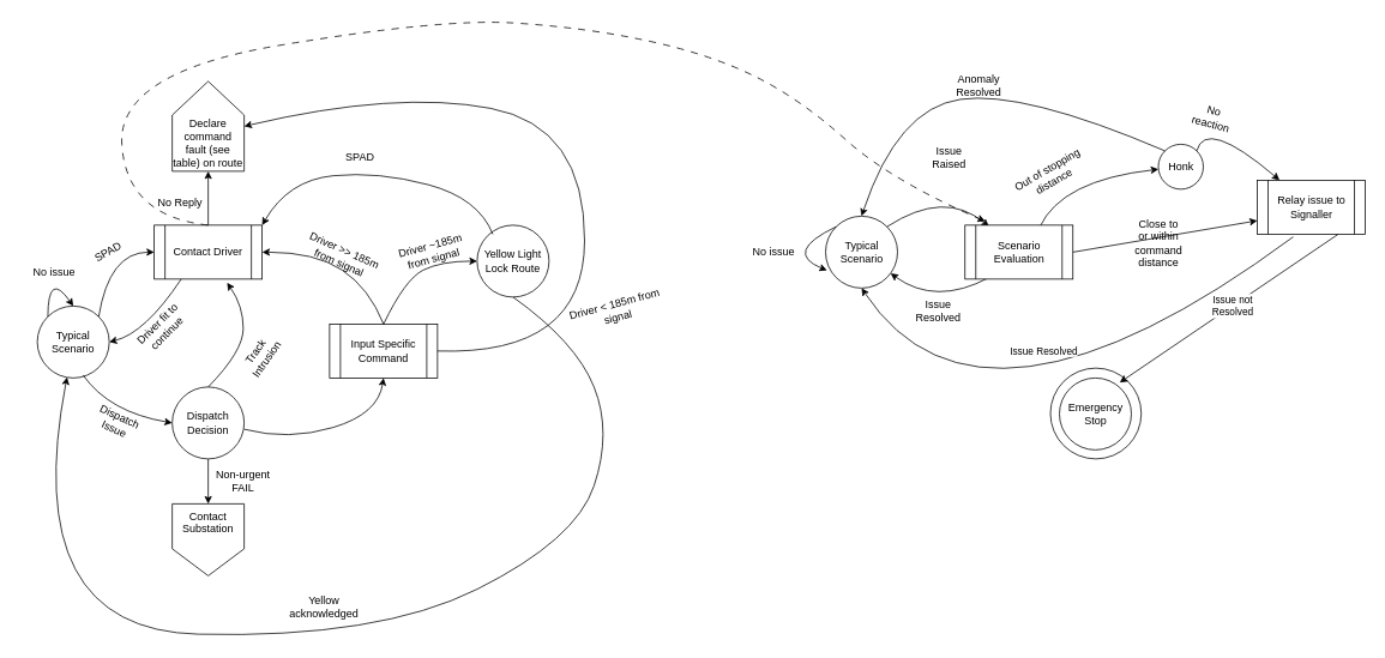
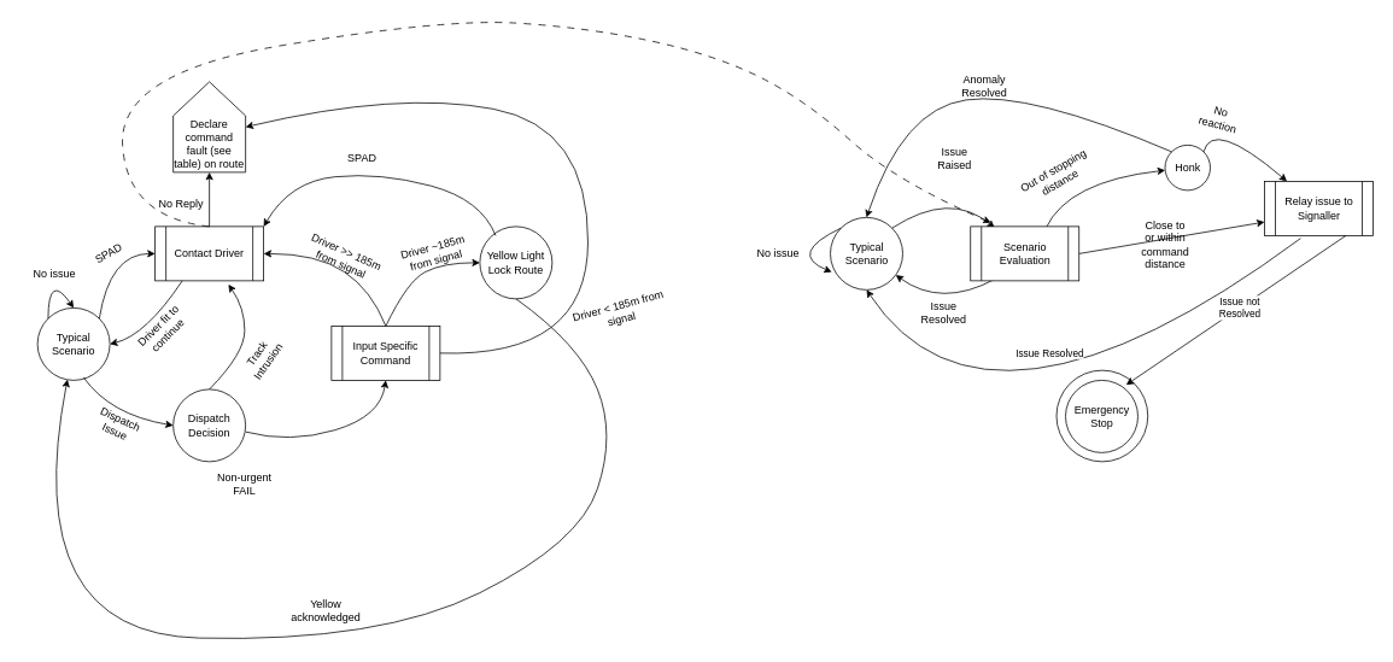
  <mxCell id="0" />
  <mxCell id="1" parent="0" />
  <mxCell id="2" value="Typical Scenario" style="ellipse;whiteSpace=wrap;html=1;aspect=fixed;" vertex="1" parent="1"><mxGeometry x="41" y="340" width="80" height="80" as="geometry" /></mxCell>
  <mxCell id="3" value="" style="curved=1;endArrow=classic;html=1;rounded=0;exitX=0;exitY=0;exitDx=0;exitDy=0;entryX=0.5;entryY=0;entryDx=0;entryDy=0;" edge="1" parent="1" source="2" target="2"><mxGeometry width="50" height="50" relative="1" as="geometry"><mxPoint x="477" y="350" as="sourcePoint" /><mxPoint x="527" y="300" as="targetPoint" /><Array as="points"><mxPoint x="53" y="300" /></Array></mxGeometry></mxCell>
  <mxCell id="4" value="No issue" style="text;html=1;strokeColor=none;fillColor=none;align=center;verticalAlign=middle;whiteSpace=wrap;rounded=0;" vertex="1" parent="1"><mxGeometry x="30" y="287" width="60" height="30" as="geometry" /></mxCell>
  <mxCell id="5" style="edgeStyle=orthogonalEdgeStyle;rounded=0;orthogonalLoop=1;jettySize=auto;html=1;entryX=0.5;entryY=0;entryDx=0;entryDy=0;" edge="1" parent="1" source="6" target="11"><mxGeometry relative="1" as="geometry" /></mxCell>
  <mxCell id="6" value="Contact Driver" style="shape=process;whiteSpace=wrap;html=1;backgroundOutline=1;" vertex="1" parent="1"><mxGeometry x="171" y="250" width="120" height="60" as="geometry" /></mxCell>
  <mxCell id="7" value="" style="curved=1;endArrow=classic;html=1;rounded=0;exitX=1;exitY=0;exitDx=0;exitDy=0;entryX=0;entryY=0.5;entryDx=0;entryDy=0;" edge="1" parent="1" source="2" target="6"><mxGeometry width="50" height="50" relative="1" as="geometry"><mxPoint x="63" y="362" as="sourcePoint" /><mxPoint x="91" y="350" as="targetPoint" /><Array as="points"><mxPoint x="121" y="280" /></Array></mxGeometry></mxCell>
  <mxCell id="8" value="SPAD" style="text;html=1;align=center;verticalAlign=middle;whiteSpace=wrap;rounded=0;rotation=-30;" vertex="1" parent="1"><mxGeometry x="90" y="265" width="60" height="30" as="geometry" /></mxCell>
  <mxCell id="9" value="" style="curved=1;endArrow=classic;html=1;rounded=0;exitX=0.25;exitY=1;exitDx=0;exitDy=0;entryX=1;entryY=0.5;entryDx=0;entryDy=0;" edge="1" parent="1" source="6" target="2"><mxGeometry width="50" height="50" relative="1" as="geometry"><mxPoint x="73" y="372" as="sourcePoint" /><mxPoint x="101" y="360" as="targetPoint" /><Array as="points"><mxPoint x="161" y="370" /></Array></mxGeometry></mxCell>
  <mxCell id="10" value="Driver fit to continue" style="text;html=1;align=center;verticalAlign=middle;whiteSpace=wrap;rounded=0;rotation=-45;" vertex="1" parent="1"><mxGeometry x="150" y="350" width="60" height="30" as="geometry" /></mxCell>
  <mxCell id="11" value="Declare command fault (see table) on route" style="shape=offPageConnector;whiteSpace=wrap;html=1;direction=west;verticalAlign=bottom;" vertex="1" parent="1"><mxGeometry x="191" y="90" width="80" height="100" as="geometry" /></mxCell>
- <mxCell id="12" style="edgeStyle=orthogonalEdgeStyle;rounded=0;orthogonalLoop=1;jettySize=auto;html=1;" edge="1" parent="1" source="13" target="18"><mxGeometry relative="1" as="geometry" /></mxCell>
  <mxCell id="13" value="Dispatch Decision" style="ellipse;whiteSpace=wrap;html=1;aspect=fixed;" vertex="1" parent="1"><mxGeometry x="191" y="430" width="80" height="80" as="geometry" /></mxCell>
  <mxCell id="14" value="" style="curved=1;endArrow=classic;html=1;rounded=0;exitX=0.638;exitY=0.963;exitDx=0;exitDy=0;entryX=0;entryY=0.5;entryDx=0;entryDy=0;exitPerimeter=0;" edge="1" parent="1" source="2" target="13"><mxGeometry width="50" height="50" relative="1" as="geometry"><mxPoint x="121" y="510" as="sourcePoint" /><mxPoint x="149" y="498" as="targetPoint" /><Array as="points"><mxPoint x="121" y="458" /></Array></mxGeometry></mxCell>
  <mxCell id="15" value="Dispatch Issue" style="text;html=1;align=center;verticalAlign=middle;whiteSpace=wrap;rounded=0;rotation=25;" vertex="1" parent="1"><mxGeometry x="100" y="455" width="60" height="30" as="geometry" /></mxCell>
  <mxCell id="16" value="" style="curved=1;endArrow=classic;html=1;rounded=0;exitX=0.5;exitY=0;exitDx=0;exitDy=0;entryX=0.675;entryY=1.067;entryDx=0;entryDy=0;entryPerimeter=0;" edge="1" parent="1" source="13" target="6"><mxGeometry width="50" height="50" relative="1" as="geometry"><mxPoint x="460" y="380" as="sourcePoint" /><mxPoint x="510" y="330" as="targetPoint" /><Array as="points"><mxPoint x="270" y="390" /><mxPoint x="270" y="340" /></Array></mxGeometry></mxCell>
  <mxCell id="17" value="Track Intrusion" style="text;html=1;align=center;verticalAlign=middle;whiteSpace=wrap;rounded=0;rotation=-55;" vertex="1" parent="1"><mxGeometry x="260" y="380" width="60" height="30" as="geometry" /></mxCell>
- <mxCell id="18" value="Contact Substation" style="shape=offPageConnector;whiteSpace=wrap;html=1;verticalAlign=top;" vertex="1" parent="1"><mxGeometry x="191" y="560" width="80" height="80" as="geometry" /></mxCell>
  <mxCell id="19" value="Non-urgent FAIL" style="text;html=1;align=center;verticalAlign=middle;whiteSpace=wrap;rounded=0;" vertex="1" parent="1"><mxGeometry x="230" y="520" width="80" height="30" as="geometry" /></mxCell>
  <mxCell id="20" value="Input Specific Command" style="shape=process;whiteSpace=wrap;html=1;backgroundOutline=1;" vertex="1" parent="1"><mxGeometry x="366" y="360" width="120" height="60" as="geometry" /></mxCell>
  <mxCell id="21" value="" style="curved=1;endArrow=classic;html=1;rounded=0;exitX=1;exitY=0.588;exitDx=0;exitDy=0;exitPerimeter=0;entryX=0.5;entryY=1;entryDx=0;entryDy=0;" edge="1" parent="1" source="13" target="20"><mxGeometry width="50" height="50" relative="1" as="geometry"><mxPoint x="420" y="260" as="sourcePoint" /><mxPoint x="470" y="210" as="targetPoint" /><Array as="points"><mxPoint x="320" y="490" /><mxPoint x="420" y="460" /></Array></mxGeometry></mxCell>
  <mxCell id="22" value="No Reply" style="text;html=1;align=center;verticalAlign=middle;whiteSpace=wrap;rounded=0;" vertex="1" parent="1"><mxGeometry x="170" y="210" width="60" height="30" as="geometry" /></mxCell>
  <mxCell id="23" value="" style="curved=1;endArrow=classic;html=1;rounded=0;exitX=0.5;exitY=0;exitDx=0;exitDy=0;entryX=1;entryY=0.5;entryDx=0;entryDy=0;" edge="1" parent="1" source="20" target="6"><mxGeometry width="50" height="50" relative="1" as="geometry"><mxPoint x="420" y="260" as="sourcePoint" /><mxPoint x="470" y="210" as="targetPoint" /><Array as="points"><mxPoint x="410" y="320" /><mxPoint x="350" y="280" /></Array></mxGeometry></mxCell>
  <mxCell id="24" value="Driver &amp;gt;&amp;gt; 185m from signal" style="text;html=1;align=center;verticalAlign=middle;whiteSpace=wrap;rounded=0;rotation=24;" vertex="1" parent="1"><mxGeometry x="330" y="270" width="100" height="30" as="geometry" /></mxCell>
  <mxCell id="25" value="" style="curved=1;endArrow=classic;html=1;rounded=0;exitX=0.5;exitY=0;exitDx=0;exitDy=0;" edge="1" parent="1" source="20"><mxGeometry width="50" height="50" relative="1" as="geometry"><mxPoint x="525" y="325" as="sourcePoint" /><mxPoint x="530" y="290" as="targetPoint" /><Array as="points"><mxPoint x="450" y="310" /><mxPoint x="490" y="290" /></Array></mxGeometry></mxCell>
  <mxCell id="26" value="Driver ~185m from signal" style="text;html=1;align=center;verticalAlign=middle;whiteSpace=wrap;rounded=0;rotation=-15;" vertex="1" parent="1"><mxGeometry x="430" y="265" width="100" height="30" as="geometry" /></mxCell>
  <mxCell id="27" value="&lt;div&gt;Yellow Light&lt;/div&gt;&lt;div&gt;Lock Route&lt;br&gt;&lt;/div&gt;" style="ellipse;whiteSpace=wrap;html=1;aspect=fixed;" vertex="1" parent="1"><mxGeometry x="530" y="250" width="80" height="80" as="geometry" /></mxCell>
  <mxCell id="28" value="" style="curved=1;endArrow=classic;html=1;rounded=0;exitX=0.5;exitY=0;exitDx=0;exitDy=0;entryX=1;entryY=0;entryDx=0;entryDy=0;" edge="1" parent="1" target="6"><mxGeometry width="50" height="50" relative="1" as="geometry"><mxPoint x="547.5" y="260" as="sourcePoint" /><mxPoint x="412.5" y="180" as="targetPoint" /><Array as="points"><mxPoint x="531.5" y="220" /><mxPoint x="420" y="190" /><mxPoint x="320" y="200" /></Array></mxGeometry></mxCell>
  <mxCell id="29" value="SPAD" style="text;html=1;align=center;verticalAlign=middle;whiteSpace=wrap;rounded=0;" vertex="1" parent="1"><mxGeometry x="370" y="160" width="60" height="30" as="geometry" /></mxCell>
  <mxCell id="30" value="" style="curved=1;endArrow=classic;html=1;rounded=0;exitX=1;exitY=0.5;exitDx=0;exitDy=0;entryX=0;entryY=0.5;entryDx=0;entryDy=0;" edge="1" parent="1" source="20" target="11"><mxGeometry width="50" height="50" relative="1" as="geometry"><mxPoint x="665" y="435" as="sourcePoint" /><mxPoint x="550" y="150" as="targetPoint" /><Array as="points"><mxPoint x="649" y="395" /><mxPoint x="650" y="140" /><mxPoint x="440" y="100" /></Array></mxGeometry></mxCell>
  <mxCell id="31" value="Driver &amp;lt; 185m from signal" style="text;html=1;align=center;verticalAlign=middle;whiteSpace=wrap;rounded=0;rotation=-15;" vertex="1" parent="1"><mxGeometry x="620" y="330" width="130" height="30" as="geometry" /></mxCell>
  <mxCell id="32" value="" style="curved=1;endArrow=classic;html=1;rounded=0;exitX=0.5;exitY=1;exitDx=0;exitDy=0;entryX=0.413;entryY=0.988;entryDx=0;entryDy=0;entryPerimeter=0;" edge="1" parent="1" source="27" target="2"><mxGeometry width="50" height="50" relative="1" as="geometry"><mxPoint x="675" y="530" as="sourcePoint" /><mxPoint x="40" y="650" as="targetPoint" /><Array as="points"><mxPoint x="640" y="380" /><mxPoint x="680" y="480" /><mxPoint x="640" y="600" /><mxPoint x="420" y="710" /><mxPoint x="20" y="700" /></Array></mxGeometry></mxCell>
  <mxCell id="33" value="Yellow acknowledged" style="text;html=1;align=center;verticalAlign=middle;whiteSpace=wrap;rounded=0;" vertex="1" parent="1"><mxGeometry x="330" y="660" width="60" height="30" as="geometry" /></mxCell>
  <mxCell id="34" value="" style="ellipse;whiteSpace=wrap;html=1;aspect=fixed;" vertex="1" parent="1"><mxGeometry x="1167.5" y="409" width="101" height="101" as="geometry" /></mxCell>
  <mxCell id="35" value="Typical Scenario" style="ellipse;whiteSpace=wrap;html=1;aspect=fixed;" vertex="1" parent="1"><mxGeometry x="917.5" y="240" width="80" height="80" as="geometry" /></mxCell>
  <mxCell id="36" value="No issue" style="text;html=1;strokeColor=none;fillColor=none;align=center;verticalAlign=middle;whiteSpace=wrap;rounded=0;" vertex="1" parent="1"><mxGeometry x="830" y="265" width="60" height="30" as="geometry" /></mxCell>
  <mxCell id="37" value="" style="curved=1;endArrow=classic;html=1;rounded=0;exitX=1;exitY=0;exitDx=0;exitDy=0;entryX=0;entryY=0;entryDx=0;entryDy=0;" edge="1" parent="1" source="35"><mxGeometry width="50" height="50" relative="1" as="geometry"><mxPoint x="817.5" y="290" as="sourcePoint" /><mxPoint x="1099.216" y="251.716" as="targetPoint" /><Array as="points"><mxPoint x="1050" y="210" /></Array></mxGeometry></mxCell>
  <mxCell id="38" value="Issue Raised" style="text;html=1;strokeColor=none;fillColor=none;align=center;verticalAlign=middle;whiteSpace=wrap;rounded=0;" vertex="1" parent="1"><mxGeometry x="1025" y="160" width="60" height="30" as="geometry" /></mxCell>
  <mxCell id="39" value="" style="curved=1;endArrow=classic;html=1;rounded=0;exitX=0;exitY=1;exitDx=0;exitDy=0;" edge="1" parent="1" target="35"><mxGeometry width="50" height="50" relative="1" as="geometry"><mxPoint x="1099.216" y="308.284" as="sourcePoint" /><mxPoint x="1007.5" y="370" as="targetPoint" /><Array as="points"><mxPoint x="1040" y="340" /></Array></mxGeometry></mxCell>
  <mxCell id="40" value="Issue Resolved" style="text;html=1;strokeColor=none;fillColor=none;align=center;verticalAlign=middle;whiteSpace=wrap;rounded=0;" vertex="1" parent="1"><mxGeometry x="1012.5" y="330" width="60" height="30" as="geometry" /></mxCell>
  <mxCell id="41" value="Honk" style="ellipse;whiteSpace=wrap;html=1;aspect=fixed;" vertex="1" parent="1"><mxGeometry x="1287.5" y="160" width="50" height="50" as="geometry" /></mxCell>
  <mxCell id="42" value="Emergency Stop" style="ellipse;whiteSpace=wrap;html=1;aspect=fixed;" vertex="1" parent="1"><mxGeometry x="1177.5" y="420" width="80" height="80" as="geometry" /></mxCell>
  <mxCell id="43" value="" style="curved=1;endArrow=classic;html=1;rounded=0;exitX=1;exitY=0;exitDx=0;exitDy=0;" edge="1" parent="1" target="41"><mxGeometry width="50" height="50" relative="1" as="geometry"><mxPoint x="1155.784" y="251.716" as="sourcePoint" /><mxPoint x="867.5" y="320" as="targetPoint" /><Array as="points"><mxPoint x="1180" y="200" /></Array></mxGeometry></mxCell>
  <mxCell id="44" value="Out of stopping distance" style="text;html=1;strokeColor=none;fillColor=none;align=center;verticalAlign=middle;whiteSpace=wrap;rounded=0;rotation=-30;" vertex="1" parent="1"><mxGeometry x="1117.5" y="180" width="100" height="30" as="geometry" /></mxCell>
  <mxCell id="45" value="" style="curved=1;endArrow=classic;html=1;rounded=0;exitX=0;exitY=0;exitDx=0;exitDy=0;entryX=0.5;entryY=0;entryDx=0;entryDy=0;" edge="1" parent="1" source="41" target="35"><mxGeometry width="50" height="50" relative="1" as="geometry"><mxPoint x="1087.5" y="100" as="sourcePoint" /><mxPoint x="1137.5" y="50" as="targetPoint" /><Array as="points"><mxPoint x="1137.5" y="100" /><mxPoint x="997.5" y="120" /></Array></mxGeometry></mxCell>
  <mxCell id="46" value="Anomaly Resolved" style="text;html=1;strokeColor=none;fillColor=none;align=center;verticalAlign=middle;whiteSpace=wrap;rounded=0;" vertex="1" parent="1"><mxGeometry x="1057.5" y="80" width="60" height="30" as="geometry" /></mxCell>
  <mxCell id="47" value="Relay issue to Signaller" style="shape=process;whiteSpace=wrap;html=1;backgroundOutline=1;" vertex="1" parent="1"><mxGeometry x="1397.5" y="200" width="120" height="60" as="geometry" /></mxCell>
  <mxCell id="48" value="" style="curved=1;endArrow=classic;html=1;rounded=0;exitX=1;exitY=0;exitDx=0;exitDy=0;" edge="1" parent="1" source="41" target="47"><mxGeometry width="50" height="50" relative="1" as="geometry"><mxPoint x="1367.5" y="50" as="sourcePoint" /><mxPoint x="1417.5" y="0" as="targetPoint" /><Array as="points"><mxPoint x="1340" y="130" /></Array></mxGeometry></mxCell>
  <mxCell id="49" value="No reaction" style="text;html=1;strokeColor=none;fillColor=none;align=center;verticalAlign=middle;whiteSpace=wrap;rounded=0;rotation=15;" vertex="1" parent="1"><mxGeometry x="1317.5" y="115" width="60" height="30" as="geometry" /></mxCell>
  <mxCell id="50" value="" style="endArrow=classic;html=1;rounded=0;exitX=1;exitY=0.5;exitDx=0;exitDy=0;entryX=0;entryY=0.75;entryDx=0;entryDy=0;" edge="1" parent="1" source="57" target="47"><mxGeometry width="50" height="50" relative="1" as="geometry"><mxPoint x="1167.5" y="280" as="sourcePoint" /><mxPoint x="1187.5" y="240" as="targetPoint" /></mxGeometry></mxCell>
  <mxCell id="51" value="Close to or within command distance" style="text;html=1;strokeColor=none;fillColor=none;align=center;verticalAlign=middle;whiteSpace=wrap;rounded=0;" vertex="1" parent="1"><mxGeometry x="1257.5" y="230" width="60" height="80" as="geometry" /></mxCell>
  <mxCell id="52" value="&lt;div&gt;Issue not&lt;/div&gt;&lt;div&gt;Resolved&lt;br&gt;&lt;/div&gt;" style="endArrow=classic;html=1;rounded=0;entryX=0.838;entryY=0.063;entryDx=0;entryDy=0;entryPerimeter=0;exitX=0.75;exitY=1;exitDx=0;exitDy=0;" edge="1" parent="1" source="47" target="42"><mxGeometry x="-0.032" width="50" height="50" relative="1" as="geometry"><mxPoint x="1397.5" y="280" as="sourcePoint" /><mxPoint x="1187.5" y="350" as="targetPoint" /><Array as="points" /><mxPoint as="offset" /></mxGeometry></mxCell>
  <mxCell id="53" value="Issue Resolved" style="curved=1;endArrow=classic;html=1;rounded=0;exitX=0.333;exitY=1.05;exitDx=0;exitDy=0;exitPerimeter=0;entryX=0.5;entryY=1;entryDx=0;entryDy=0;" edge="1" parent="1" source="47" target="35"><mxGeometry x="-0.111" y="-63" width="50" height="50" relative="1" as="geometry"><mxPoint x="1457.5" y="490" as="sourcePoint" /><mxPoint x="1507.5" y="440" as="targetPoint" /><Array as="points"><mxPoint x="1090" y="520" /></Array><mxPoint as="offset" /></mxGeometry></mxCell>
  <mxCell id="54" value="" style="curved=1;endArrow=classic;html=1;rounded=0;exitX=0;exitY=0;exitDx=0;exitDy=0;entryX=0.019;entryY=0.754;entryDx=0;entryDy=0;entryPerimeter=0;" edge="1" parent="1" source="35" target="35"><mxGeometry width="50" height="50" relative="1" as="geometry"><mxPoint x="1350" y="320" as="sourcePoint" /><mxPoint x="1400" y="270" as="targetPoint" /><Array as="points"><mxPoint x="870" y="280" /></Array></mxGeometry></mxCell>
  <mxCell id="55" value="" style="curved=1;endArrow=classic;html=1;rounded=0;exitX=0.5;exitY=0;exitDx=0;exitDy=0;entryX=0.187;entryY=-0.072;entryDx=0;entryDy=0;dashed=1;dashPattern=8 8;entryPerimeter=0;" edge="1" parent="1" source="6" target="57"><mxGeometry width="50" height="50" relative="1" as="geometry"><mxPoint x="486" y="-10" as="sourcePoint" /><mxPoint x="1089.216" y="-138.284" as="targetPoint" /><Array as="points"><mxPoint x="140" y="240" /><mxPoint x="130" y="80" /><mxPoint x="490" y="20" /><mxPoint x="650" y="30" /><mxPoint x="790" y="60" /><mxPoint x="890" y="110" /><mxPoint x="990" y="200" /></Array></mxGeometry></mxCell>
  <mxCell id="56" value="" style="endArrow=classic;html=1;rounded=0;exitX=1;exitY=0.5;exitDx=0;exitDy=0;entryX=0;entryY=0.75;entryDx=0;entryDy=0;" edge="1" parent="1" target="57"><mxGeometry width="50" height="50" relative="1" as="geometry"><mxPoint x="1167.5" y="280" as="sourcePoint" /><mxPoint x="1398" y="245" as="targetPoint" /></mxGeometry></mxCell>
  <mxCell id="57" value="Scenario Evaluation" style="shape=process;whiteSpace=wrap;html=1;backgroundOutline=1;" vertex="1" parent="1"><mxGeometry x="1072.5" y="250" width="120" height="60" as="geometry" /></mxCell>
